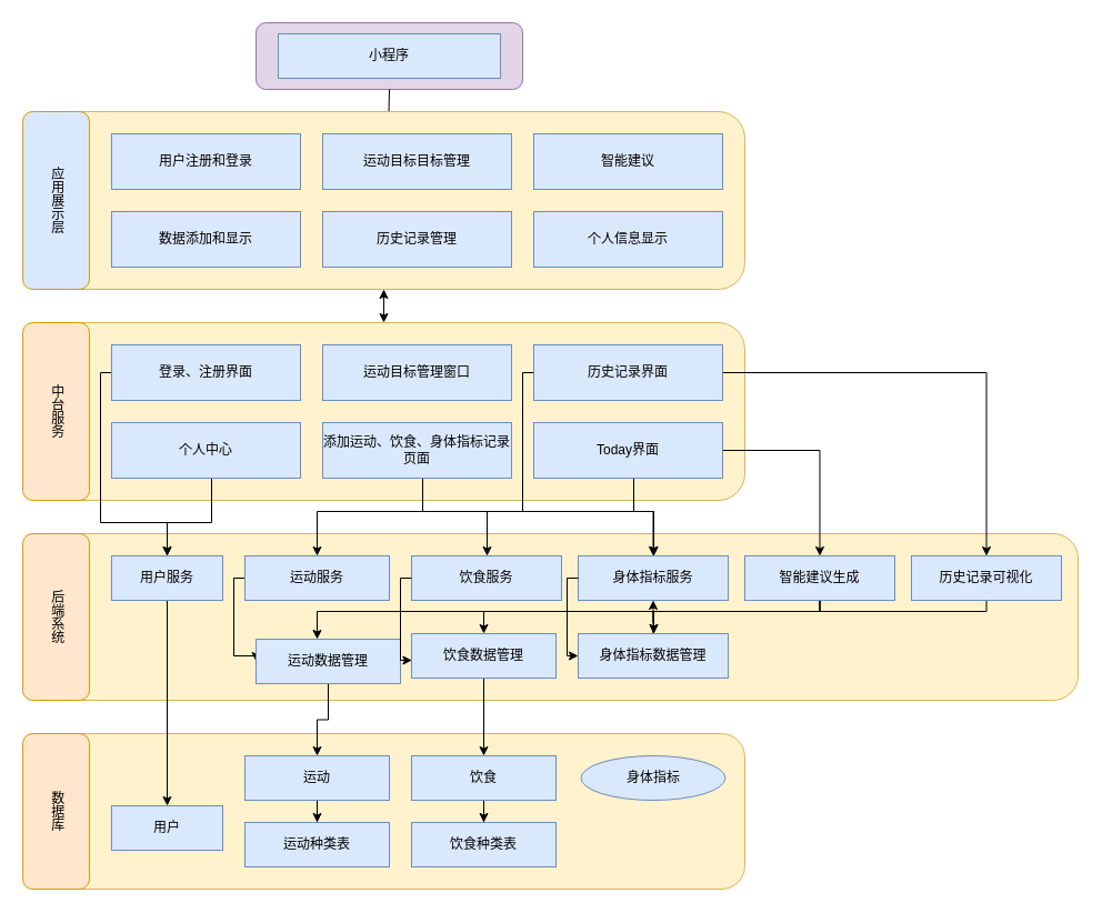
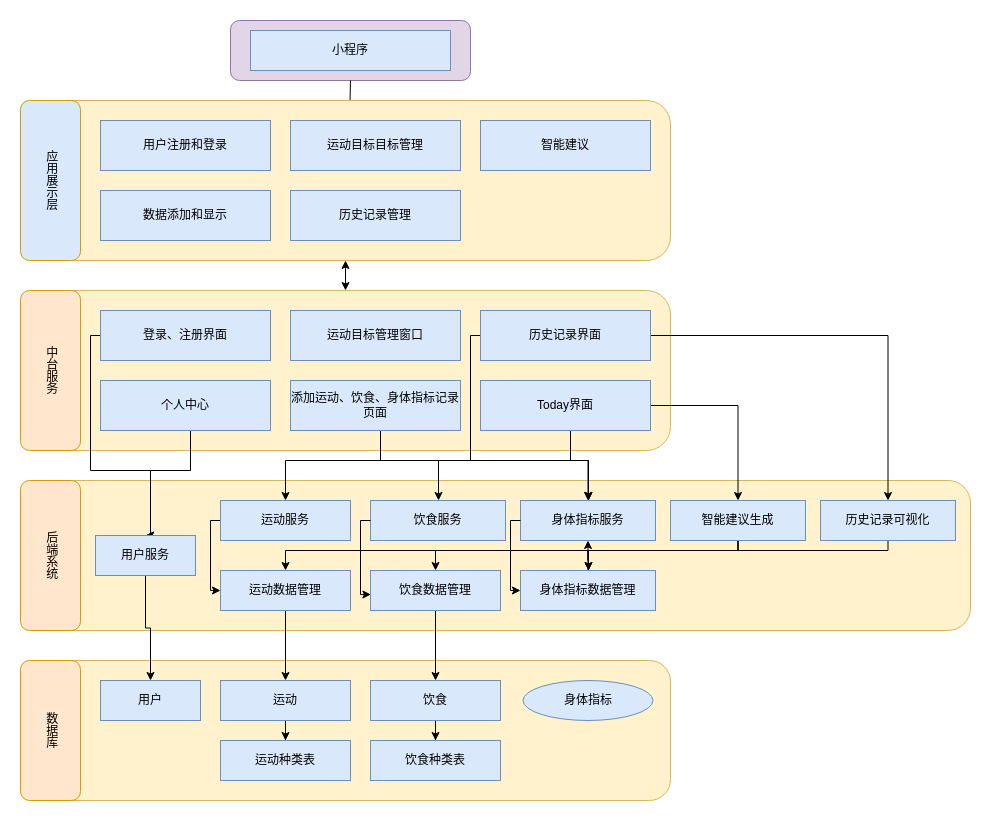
  <mxCell id="0" />
  <mxCell id="1" parent="0" />
  <mxCell id="2" value="" style="rounded=1;whiteSpace=wrap;html=1;fillColor=#fff2cc;strokeColor=#d6b656;" vertex="1" parent="1"><mxGeometry x="20" y="660" width="650" height="140" as="geometry" /></mxCell>
  <mxCell id="3" value="" style="rounded=1;whiteSpace=wrap;html=1;fillColor=#fff2cc;strokeColor=#d6b656;" vertex="1" parent="1"><mxGeometry x="20" y="480" width="950" height="150" as="geometry" /></mxCell>
  <mxCell id="4" value="" style="rounded=1;whiteSpace=wrap;html=1;fillColor=#fff2cc;strokeColor=#d6b656;" vertex="1" parent="1"><mxGeometry x="20" y="100" width="650" height="160" as="geometry" /></mxCell>
  <mxCell id="5" value="" style="rounded=1;whiteSpace=wrap;html=1;fillColor=#e1d5e7;strokeColor=#9673a6;" vertex="1" parent="1"><mxGeometry x="230" y="20" width="240" height="60" as="geometry" /></mxCell>
  <mxCell id="6" value="小程序" style="rounded=0;whiteSpace=wrap;html=1;fillColor=#dae8fc;strokeColor=#6c8ebf;" vertex="1" parent="1"><mxGeometry x="250" y="30" width="200" height="40" as="geometry" /></mxCell>
  <mxCell id="7" value="应用展示层" style="rounded=1;whiteSpace=wrap;html=1;fillColor=#dae8fc;strokeColor=#d79b00;textDirection=vertical-lr;" vertex="1" parent="1"><mxGeometry x="20" y="100" width="60" height="160" as="geometry" /></mxCell>
  <mxCell id="8" value="用户注册和登录" style="rounded=0;whiteSpace=wrap;html=1;fillColor=#dae8fc;strokeColor=#6c8ebf;" vertex="1" parent="1"><mxGeometry x="100" y="120" width="170" height="50" as="geometry" /></mxCell>
  <mxCell id="9" value="数据添加和显示" style="rounded=0;whiteSpace=wrap;html=1;fillColor=#dae8fc;strokeColor=#6c8ebf;" vertex="1" parent="1"><mxGeometry x="100" y="190" width="170" height="50" as="geometry" /></mxCell>
  <mxCell id="10" value="运动目标目标管理" style="rounded=0;whiteSpace=wrap;html=1;fillColor=#dae8fc;strokeColor=#6c8ebf;" vertex="1" parent="1"><mxGeometry x="290" y="120" width="170" height="50" as="geometry" /></mxCell>
  <mxCell id="11" value="历史记录管理" style="rounded=0;whiteSpace=wrap;html=1;fillColor=#dae8fc;strokeColor=#6c8ebf;" vertex="1" parent="1"><mxGeometry x="290" y="190" width="170" height="50" as="geometry" /></mxCell>
  <mxCell id="12" value="智能建议" style="rounded=0;whiteSpace=wrap;html=1;fillColor=#dae8fc;strokeColor=#6c8ebf;" vertex="1" parent="1"><mxGeometry x="480" y="120" width="170" height="50" as="geometry" /></mxCell>
- <mxCell id="13" value="个人信息显示" style="rounded=0;whiteSpace=wrap;html=1;fillColor=#dae8fc;strokeColor=#6c8ebf;" vertex="1" parent="1"><mxGeometry x="480" y="190" width="170" height="50" as="geometry" /></mxCell>
  <mxCell id="14" value="" style="rounded=1;whiteSpace=wrap;html=1;fillColor=#fff2cc;strokeColor=#d6b656;" vertex="1" parent="1"><mxGeometry x="20" y="290" width="650" height="160" as="geometry" /></mxCell>
  <mxCell id="15" value="中台服务" style="rounded=1;whiteSpace=wrap;html=1;fillColor=#ffe6cc;strokeColor=#d79b00;textDirection=vertical-lr;" vertex="1" parent="1"><mxGeometry x="20" y="290" width="60" height="160" as="geometry" /></mxCell>
  <mxCell id="16" style="edgeStyle=orthogonalEdgeStyle;rounded=0;orthogonalLoop=1;jettySize=auto;html=1;entryX=0.5;entryY=0;entryDx=0;entryDy=0;" edge="1" parent="1" source="17" target="33"><mxGeometry relative="1" as="geometry"><Array as="points"><mxPoint x="90" y="335" /><mxPoint x="90" y="470" /><mxPoint x="150" y="470" /></Array></mxGeometry></mxCell>
  <mxCell id="17" value="登录、注册界面" style="rounded=0;whiteSpace=wrap;html=1;fillColor=#dae8fc;strokeColor=#6c8ebf;" vertex="1" parent="1"><mxGeometry x="100" y="310" width="170" height="50" as="geometry" /></mxCell>
  <mxCell id="18" style="edgeStyle=orthogonalEdgeStyle;rounded=0;orthogonalLoop=1;jettySize=auto;html=1;entryX=0.5;entryY=0;entryDx=0;entryDy=0;" edge="1" parent="1" source="20" target="41"><mxGeometry relative="1" as="geometry"><Array as="points"><mxPoint x="570" y="460" /><mxPoint x="588" y="460" /></Array></mxGeometry></mxCell>
  <mxCell id="19" style="edgeStyle=orthogonalEdgeStyle;rounded=0;orthogonalLoop=1;jettySize=auto;html=1;entryX=0.5;entryY=0;entryDx=0;entryDy=0;" edge="1" parent="1" source="20" target="51"><mxGeometry relative="1" as="geometry" /></mxCell>
  <mxCell id="20" value="Today界面" style="rounded=0;whiteSpace=wrap;html=1;fillColor=#dae8fc;strokeColor=#6c8ebf;" vertex="1" parent="1"><mxGeometry x="480" y="380" width="170" height="50" as="geometry" /></mxCell>
  <mxCell id="21" style="edgeStyle=orthogonalEdgeStyle;rounded=0;orthogonalLoop=1;jettySize=auto;html=1;" edge="1" parent="1" source="24" target="35"><mxGeometry relative="1" as="geometry"><Array as="points"><mxPoint x="380" y="460" /><mxPoint x="285" y="460" /></Array></mxGeometry></mxCell>
  <mxCell id="22" style="edgeStyle=orthogonalEdgeStyle;rounded=0;orthogonalLoop=1;jettySize=auto;html=1;" edge="1" parent="1" source="24" target="38"><mxGeometry relative="1" as="geometry"><Array as="points"><mxPoint x="380" y="460" /><mxPoint x="438" y="460" /></Array></mxGeometry></mxCell>
  <mxCell id="23" style="edgeStyle=orthogonalEdgeStyle;rounded=0;orthogonalLoop=1;jettySize=auto;html=1;" edge="1" parent="1" source="24" target="41"><mxGeometry relative="1" as="geometry"><Array as="points"><mxPoint x="380" y="460" /><mxPoint x="588" y="460" /></Array></mxGeometry></mxCell>
  <mxCell id="24" value="添加运动、饮食、身体指标记录页面" style="rounded=0;whiteSpace=wrap;html=1;fillColor=#dae8fc;strokeColor=#6c8ebf;" vertex="1" parent="1"><mxGeometry x="290" y="380" width="170" height="50" as="geometry" /></mxCell>
  <mxCell id="25" value="运动目标管理窗口" style="rounded=0;whiteSpace=wrap;html=1;fillColor=#dae8fc;strokeColor=#6c8ebf;" vertex="1" parent="1"><mxGeometry x="290" y="310" width="170" height="50" as="geometry" /></mxCell>
  <mxCell id="26" style="edgeStyle=orthogonalEdgeStyle;rounded=0;orthogonalLoop=1;jettySize=auto;html=1;" edge="1" parent="1" source="28" target="41"><mxGeometry relative="1" as="geometry"><Array as="points"><mxPoint x="470" y="335" /><mxPoint x="470" y="460" /><mxPoint x="588" y="460" /></Array></mxGeometry></mxCell>
  <mxCell id="27" style="edgeStyle=orthogonalEdgeStyle;rounded=0;orthogonalLoop=1;jettySize=auto;html=1;" edge="1" parent="1" source="28" target="53"><mxGeometry relative="1" as="geometry" /></mxCell>
  <mxCell id="28" value="历史记录界面" style="rounded=0;whiteSpace=wrap;html=1;fillColor=#dae8fc;strokeColor=#6c8ebf;" vertex="1" parent="1"><mxGeometry x="480" y="310" width="170" height="50" as="geometry" /></mxCell>
  <mxCell id="29" style="edgeStyle=orthogonalEdgeStyle;rounded=0;orthogonalLoop=1;jettySize=auto;html=1;entryX=0.5;entryY=0;entryDx=0;entryDy=0;" edge="1" parent="1" source="30" target="33"><mxGeometry relative="1" as="geometry"><Array as="points"><mxPoint x="190" y="470" /><mxPoint x="150" y="470" /></Array></mxGeometry></mxCell>
  <mxCell id="30" value="个人中心" style="rounded=0;whiteSpace=wrap;html=1;fillColor=#dae8fc;strokeColor=#6c8ebf;" vertex="1" parent="1"><mxGeometry x="100" y="380" width="170" height="50" as="geometry" /></mxCell>
  <mxCell id="31" value="后端系统" style="rounded=1;whiteSpace=wrap;html=1;fillColor=#ffe6cc;strokeColor=#d79b00;textDirection=vertical-lr;" vertex="1" parent="1"><mxGeometry x="20" y="480" width="60" height="150" as="geometry" /></mxCell>
  <mxCell id="32" style="edgeStyle=orthogonalEdgeStyle;rounded=0;orthogonalLoop=1;jettySize=auto;html=1;exitX=0.5;exitY=1;exitDx=0;exitDy=0;" edge="1" parent="1" source="33" target="45"><mxGeometry relative="1" as="geometry" /></mxCell>
- <mxCell id="33" value="用户服务" style="rounded=0;whiteSpace=wrap;html=1;fillColor=#dae8fc;strokeColor=#6c8ebf;" vertex="1" parent="1"><mxGeometry x="100" y="500" width="100" height="40" as="geometry" /></mxCell>
+ <mxCell id="33" value="用户服务" style="rounded=0;whiteSpace=wrap;html=1;fillColor=#dae8fc;strokeColor=#6c8ebf;" vertex="1" parent="1"><mxGeometry x="95" y="535" width="100" height="40" as="geometry" /></mxCell>
  <mxCell id="34" style="edgeStyle=orthogonalEdgeStyle;rounded=0;orthogonalLoop=1;jettySize=auto;html=1;entryX=0;entryY=0.5;entryDx=0;entryDy=0;" edge="1" parent="1" source="35" target="37"><mxGeometry relative="1" as="geometry"><Array as="points"><mxPoint x="210" y="520" /><mxPoint x="210" y="590" /></Array></mxGeometry></mxCell>
  <mxCell id="35" value="运动服务" style="rounded=0;whiteSpace=wrap;html=1;fillColor=#dae8fc;strokeColor=#6c8ebf;" vertex="1" parent="1"><mxGeometry x="220" y="500" width="130" height="40" as="geometry" /></mxCell>
  <mxCell id="36" style="edgeStyle=orthogonalEdgeStyle;rounded=0;orthogonalLoop=1;jettySize=auto;html=1;" edge="1" parent="1" source="37" target="47"><mxGeometry relative="1" as="geometry" /></mxCell>
- <mxCell id="37" value="运动数据管理" style="rounded=0;whiteSpace=wrap;html=1;fillColor=#dae8fc;strokeColor=#6c8ebf;" vertex="1" parent="1"><mxGeometry x="230" y="575" width="130" height="40" as="geometry" /></mxCell>
+ <mxCell id="37" value="运动数据管理" style="rounded=0;whiteSpace=wrap;html=1;fillColor=#dae8fc;strokeColor=#6c8ebf;" vertex="1" parent="1"><mxGeometry x="220" y="570" width="130" height="40" as="geometry" /></mxCell>
  <mxCell id="38" value="饮食服务" style="rounded=0;whiteSpace=wrap;html=1;fillColor=#dae8fc;strokeColor=#6c8ebf;" vertex="1" parent="1"><mxGeometry x="370" y="500" width="135" height="40" as="geometry" /></mxCell>
  <mxCell id="39" style="edgeStyle=orthogonalEdgeStyle;rounded=0;orthogonalLoop=1;jettySize=auto;html=1;" edge="1" parent="1" source="40" target="56"><mxGeometry relative="1" as="geometry" /></mxCell>
  <mxCell id="40" value="饮食数据管理" style="rounded=0;whiteSpace=wrap;html=1;fillColor=#dae8fc;strokeColor=#6c8ebf;" vertex="1" parent="1"><mxGeometry x="370" y="570" width="130" height="40" as="geometry" /></mxCell>
  <mxCell id="41" value="身体指标服务" style="rounded=0;whiteSpace=wrap;html=1;fillColor=#dae8fc;strokeColor=#6c8ebf;" vertex="1" parent="1"><mxGeometry x="520" y="500" width="135" height="40" as="geometry" /></mxCell>
  <mxCell id="42" style="edgeStyle=orthogonalEdgeStyle;rounded=0;orthogonalLoop=1;jettySize=auto;html=1;" edge="1" parent="1" source="43" target="41"><mxGeometry relative="1" as="geometry" /></mxCell>
  <mxCell id="43" value="身体指标数据管理" style="rounded=0;whiteSpace=wrap;html=1;fillColor=#dae8fc;strokeColor=#6c8ebf;" vertex="1" parent="1"><mxGeometry x="520" y="570" width="135" height="40" as="geometry" /></mxCell>
  <mxCell id="44" value="数据库" style="rounded=1;whiteSpace=wrap;html=1;fillColor=#ffe6cc;strokeColor=#d79b00;textDirection=vertical-lr;" vertex="1" parent="1"><mxGeometry x="20" y="660" width="60" height="140" as="geometry" /></mxCell>
- <mxCell id="45" value="用户" style="rounded=0;whiteSpace=wrap;html=1;fillColor=#dae8fc;strokeColor=#6c8ebf;" vertex="1" parent="1"><mxGeometry x="100" y="725" width="100" height="40" as="geometry" /></mxCell>
+ <mxCell id="45" value="用户" style="rounded=0;whiteSpace=wrap;html=1;fillColor=#dae8fc;strokeColor=#6c8ebf;" vertex="1" parent="1"><mxGeometry x="100" y="680" width="100" height="40" as="geometry" /></mxCell>
  <mxCell id="46" style="edgeStyle=orthogonalEdgeStyle;rounded=0;orthogonalLoop=1;jettySize=auto;html=1;entryX=0.5;entryY=0;entryDx=0;entryDy=0;" edge="1" parent="1" source="47" target="54"><mxGeometry relative="1" as="geometry" /></mxCell>
  <mxCell id="47" value="运动" style="rounded=0;whiteSpace=wrap;html=1;fillColor=#dae8fc;strokeColor=#6c8ebf;" vertex="1" parent="1"><mxGeometry x="220" y="680" width="130" height="40" as="geometry" /></mxCell>
  <mxCell id="48" style="edgeStyle=orthogonalEdgeStyle;rounded=0;orthogonalLoop=1;jettySize=auto;html=1;" edge="1" parent="1" source="51" target="43"><mxGeometry relative="1" as="geometry"><Array as="points"><mxPoint x="738" y="550" /><mxPoint x="588" y="550" /></Array></mxGeometry></mxCell>
  <mxCell id="49" style="edgeStyle=orthogonalEdgeStyle;rounded=0;orthogonalLoop=1;jettySize=auto;html=1;entryX=0.5;entryY=0;entryDx=0;entryDy=0;" edge="1" parent="1" source="51" target="40"><mxGeometry relative="1" as="geometry"><Array as="points"><mxPoint x="738" y="550" /><mxPoint x="435" y="550" /></Array></mxGeometry></mxCell>
  <mxCell id="50" style="edgeStyle=orthogonalEdgeStyle;rounded=0;orthogonalLoop=1;jettySize=auto;html=1;" edge="1" parent="1" source="51" target="37"><mxGeometry relative="1" as="geometry"><Array as="points"><mxPoint x="738" y="550" /><mxPoint x="285" y="550" /></Array></mxGeometry></mxCell>
  <mxCell id="51" value="智能建议生成" style="rounded=0;whiteSpace=wrap;html=1;fillColor=#dae8fc;strokeColor=#6c8ebf;" vertex="1" parent="1"><mxGeometry x="670" y="500" width="135" height="40" as="geometry" /></mxCell>
  <mxCell id="52" style="edgeStyle=orthogonalEdgeStyle;rounded=0;orthogonalLoop=1;jettySize=auto;html=1;" edge="1" parent="1" source="53" target="43"><mxGeometry relative="1" as="geometry"><Array as="points"><mxPoint x="888" y="550" /><mxPoint x="588" y="550" /></Array></mxGeometry></mxCell>
  <mxCell id="53" value="历史记录可视化" style="rounded=0;whiteSpace=wrap;html=1;fillColor=#dae8fc;strokeColor=#6c8ebf;" vertex="1" parent="1"><mxGeometry x="820" y="500" width="135" height="40" as="geometry" /></mxCell>
  <mxCell id="54" value="运动种类表" style="rounded=0;whiteSpace=wrap;html=1;fillColor=#dae8fc;strokeColor=#6c8ebf;" vertex="1" parent="1"><mxGeometry x="220" y="740" width="130" height="40" as="geometry" /></mxCell>
  <mxCell id="55" style="edgeStyle=orthogonalEdgeStyle;rounded=0;orthogonalLoop=1;jettySize=auto;html=1;entryX=0.5;entryY=0;entryDx=0;entryDy=0;" edge="1" parent="1" source="56" target="57"><mxGeometry relative="1" as="geometry" /></mxCell>
  <mxCell id="56" value="饮食" style="rounded=0;whiteSpace=wrap;html=1;fillColor=#dae8fc;strokeColor=#6c8ebf;" vertex="1" parent="1"><mxGeometry x="370" y="680" width="130" height="40" as="geometry" /></mxCell>
  <mxCell id="57" value="饮食种类表" style="rounded=0;whiteSpace=wrap;html=1;fillColor=#dae8fc;strokeColor=#6c8ebf;" vertex="1" parent="1"><mxGeometry x="370" y="740" width="130" height="40" as="geometry" /></mxCell>
  <mxCell id="58" value="身体指标" style="ellipse;whiteSpace=wrap;html=1;fillColor=#dae8fc;strokeColor=#6c8ebf;" vertex="1" parent="1"><mxGeometry x="522.5" y="680" width="130" height="40" as="geometry" /></mxCell>
  <mxCell id="59" value="" style="endArrow=classic;startArrow=classic;html=1;rounded=0;entryX=0.5;entryY=1;entryDx=0;entryDy=0;exitX=0.5;exitY=0;exitDx=0;exitDy=0;" edge="1" parent="1" source="14" target="4"><mxGeometry width="50" height="50" relative="1" as="geometry"><mxPoint x="670" y="440" as="sourcePoint" /><mxPoint x="720" y="390" as="targetPoint" /></mxGeometry></mxCell>
  <mxCell id="60" style="edgeStyle=orthogonalEdgeStyle;rounded=0;orthogonalLoop=1;jettySize=auto;html=1;entryX=0.003;entryY=0.6;entryDx=0;entryDy=0;entryPerimeter=0;" edge="1" parent="1" target="40"><mxGeometry relative="1" as="geometry"><mxPoint x="370" y="520" as="sourcePoint" /><mxPoint x="370" y="580" as="targetPoint" /><Array as="points"><mxPoint x="360" y="520" /><mxPoint x="360" y="594" /></Array></mxGeometry></mxCell>
  <mxCell id="61" style="edgeStyle=orthogonalEdgeStyle;rounded=0;orthogonalLoop=1;jettySize=auto;html=1;entryX=0;entryY=0.5;entryDx=0;entryDy=0;" edge="1" parent="1" target="43"><mxGeometry relative="1" as="geometry"><mxPoint x="520" y="520" as="sourcePoint" /><mxPoint x="520" y="580" as="targetPoint" /><Array as="points"><mxPoint x="510" y="520" /><mxPoint x="510" y="590" /></Array></mxGeometry></mxCell>
  <mxCell id="62" value="" style="endArrow=none;html=1;rounded=0;exitX=0.507;exitY=-0.003;exitDx=0;exitDy=0;exitPerimeter=0;" edge="1" parent="1" source="4"><mxGeometry width="50" height="50" relative="1" as="geometry"><mxPoint x="300" y="130" as="sourcePoint" /><mxPoint x="350" y="80" as="targetPoint" /></mxGeometry></mxCell>
